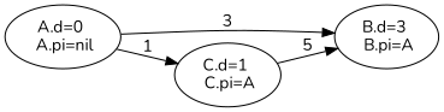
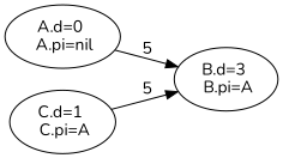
  digraph {
    fontname=Nunito
    rankdir=LR
    node [fontname=Nunito]
    edge [fontname=Nunito]
    "A.d=0 \n A.pi=nil"
    "B.d=3 \n B.pi=A"
    "C.d=1 \n C.pi=A"
-   "A.d=0 \n A.pi=nil" -> "B.d=3 \n B.pi=A" [label=3]
-   "A.d=0 \n A.pi=nil" -> "C.d=1 \n C.pi=A" [label=1]
+   "A.d=0 \n A.pi=nil" -> "B.d=3 \n B.pi=A" [label=5]
    "C.d=1 \n C.pi=A" -> "B.d=3 \n B.pi=A" [label=5]
  }
